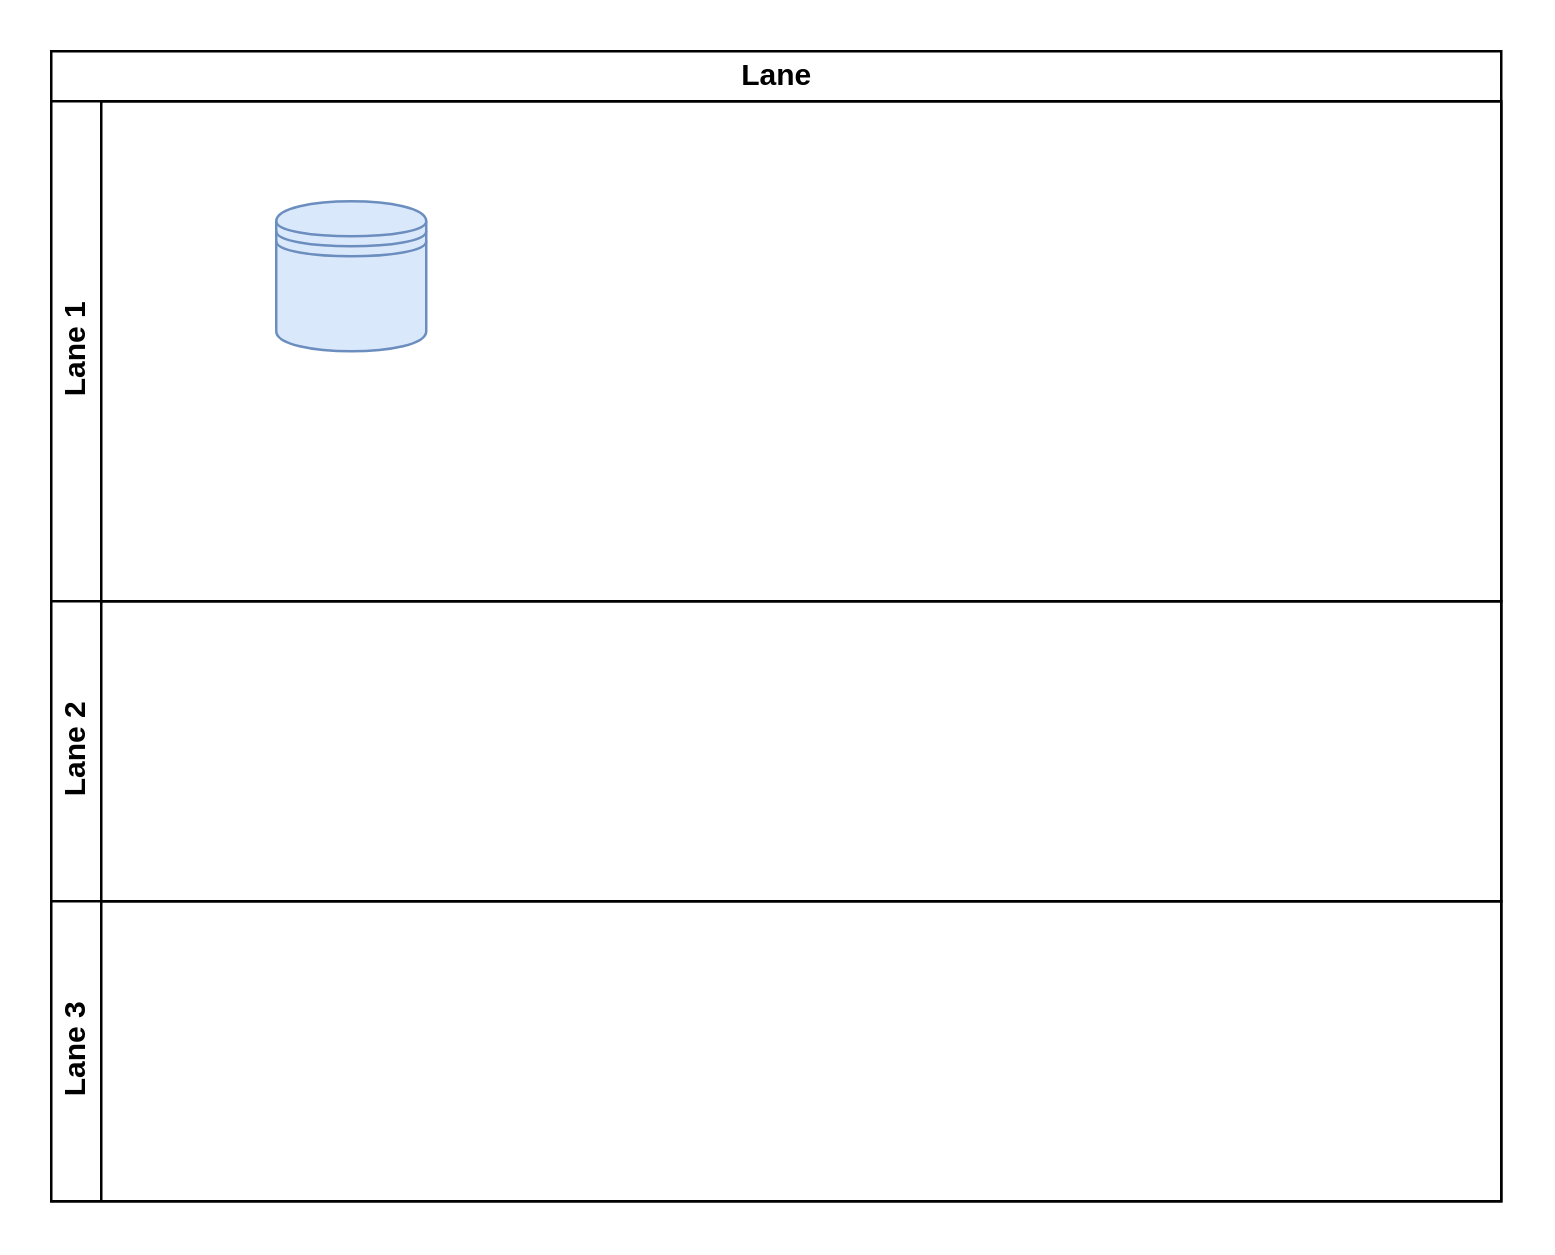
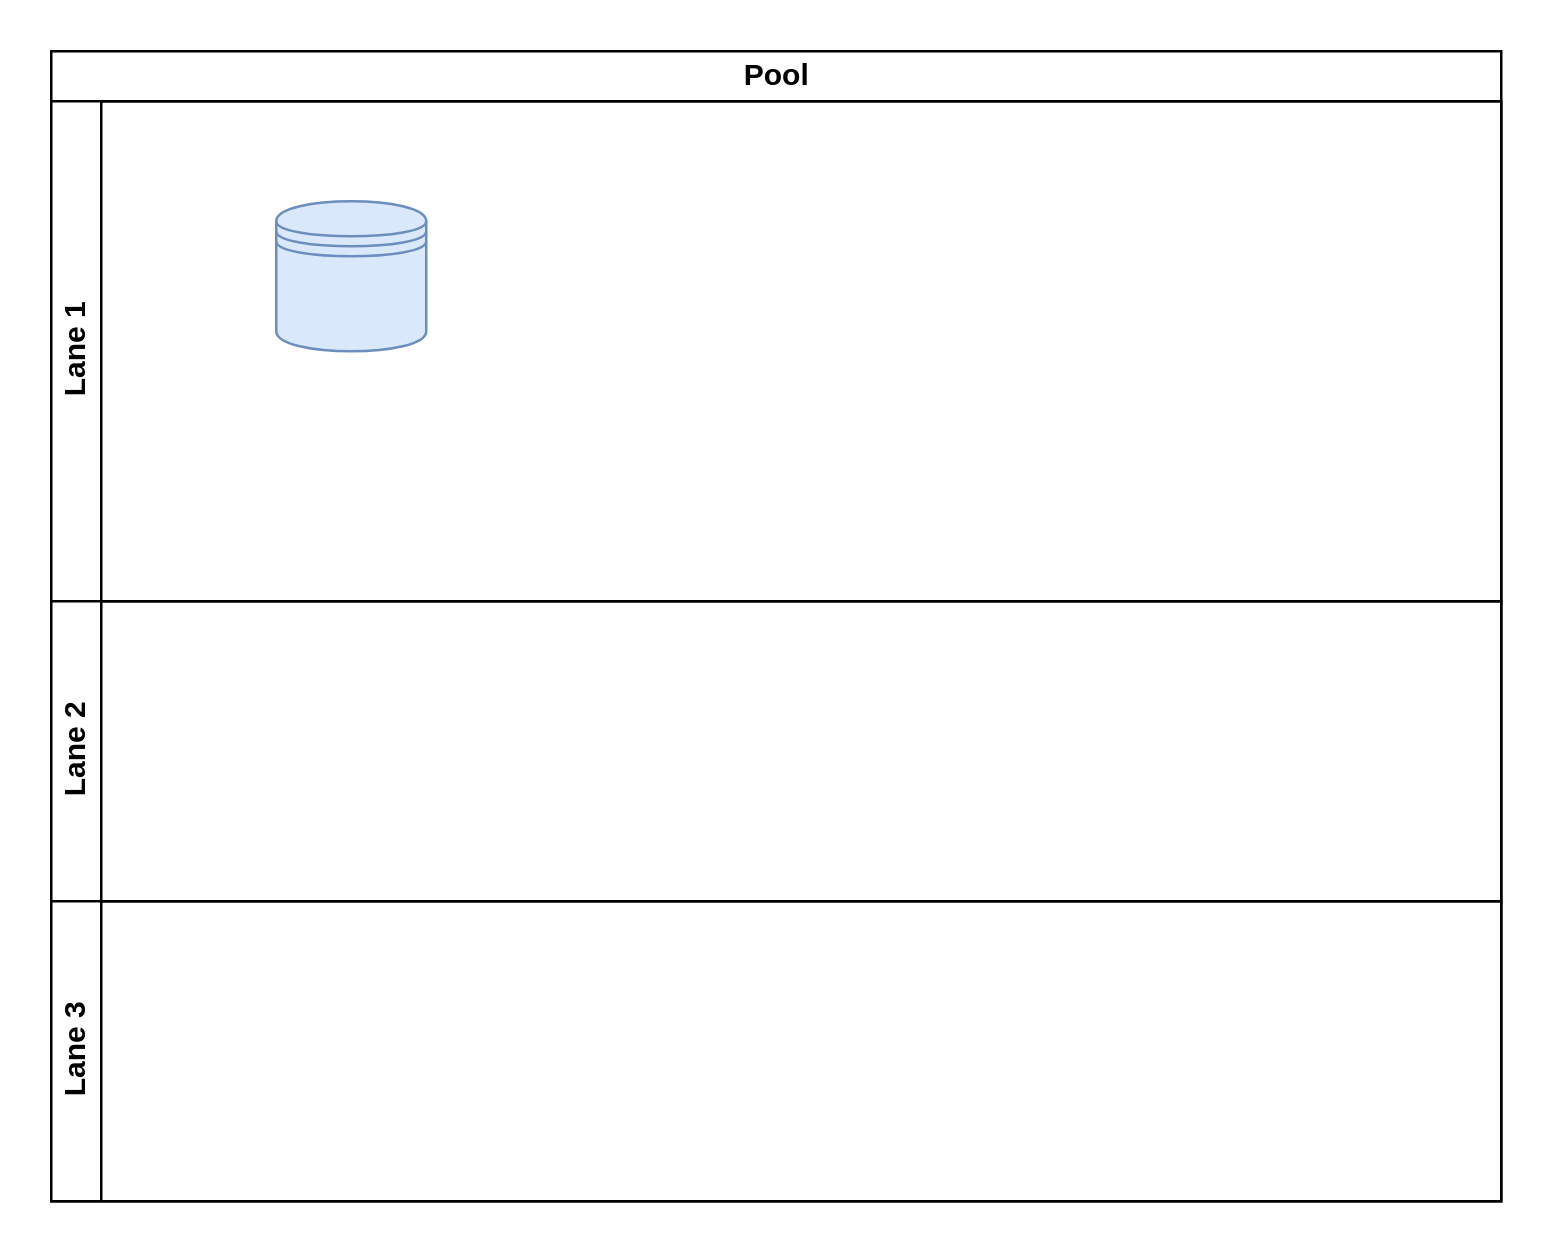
  <mxCell id="0" />
  <mxCell id="1" parent="0" />
- <mxCell id="2" value="Lane" style="swimlane;childLayout=stackLayout;resizeParent=1;resizeParentMax=0;horizontal=1;startSize=20;horizontalStack=0;html=1;" vertex="1" parent="1"><mxGeometry x="20" y="20" width="580" height="460" as="geometry" /></mxCell>
+ <mxCell id="2" value="Pool" style="swimlane;childLayout=stackLayout;resizeParent=1;resizeParentMax=0;horizontal=1;startSize=20;horizontalStack=0;html=1;" vertex="1" parent="1"><mxGeometry x="20" y="20" width="580" height="460" as="geometry" /></mxCell>
  <mxCell id="3" value="Lane 1" style="swimlane;startSize=20;horizontal=0;html=1;" vertex="1" parent="2"><mxGeometry y="20" width="580" height="200" as="geometry"><mxRectangle y="20" width="580" height="30" as="alternateBounds" /></mxGeometry></mxCell>
  <mxCell id="4" value="" style="shape=datastore;whiteSpace=wrap;html=1;fillColor=#dae8fc;strokeColor=#6c8ebf;" vertex="1" parent="3"><mxGeometry x="90" y="40" width="60" height="60" as="geometry" /></mxCell>
  <mxCell id="5" value="Lane 2" style="swimlane;startSize=20;horizontal=0;html=1;" vertex="1" parent="2"><mxGeometry y="220" width="580" height="120" as="geometry" /></mxCell>
  <mxCell id="6" value="Lane 3" style="swimlane;startSize=20;horizontal=0;html=1;" vertex="1" parent="2"><mxGeometry y="340" width="580" height="120" as="geometry" /></mxCell>
